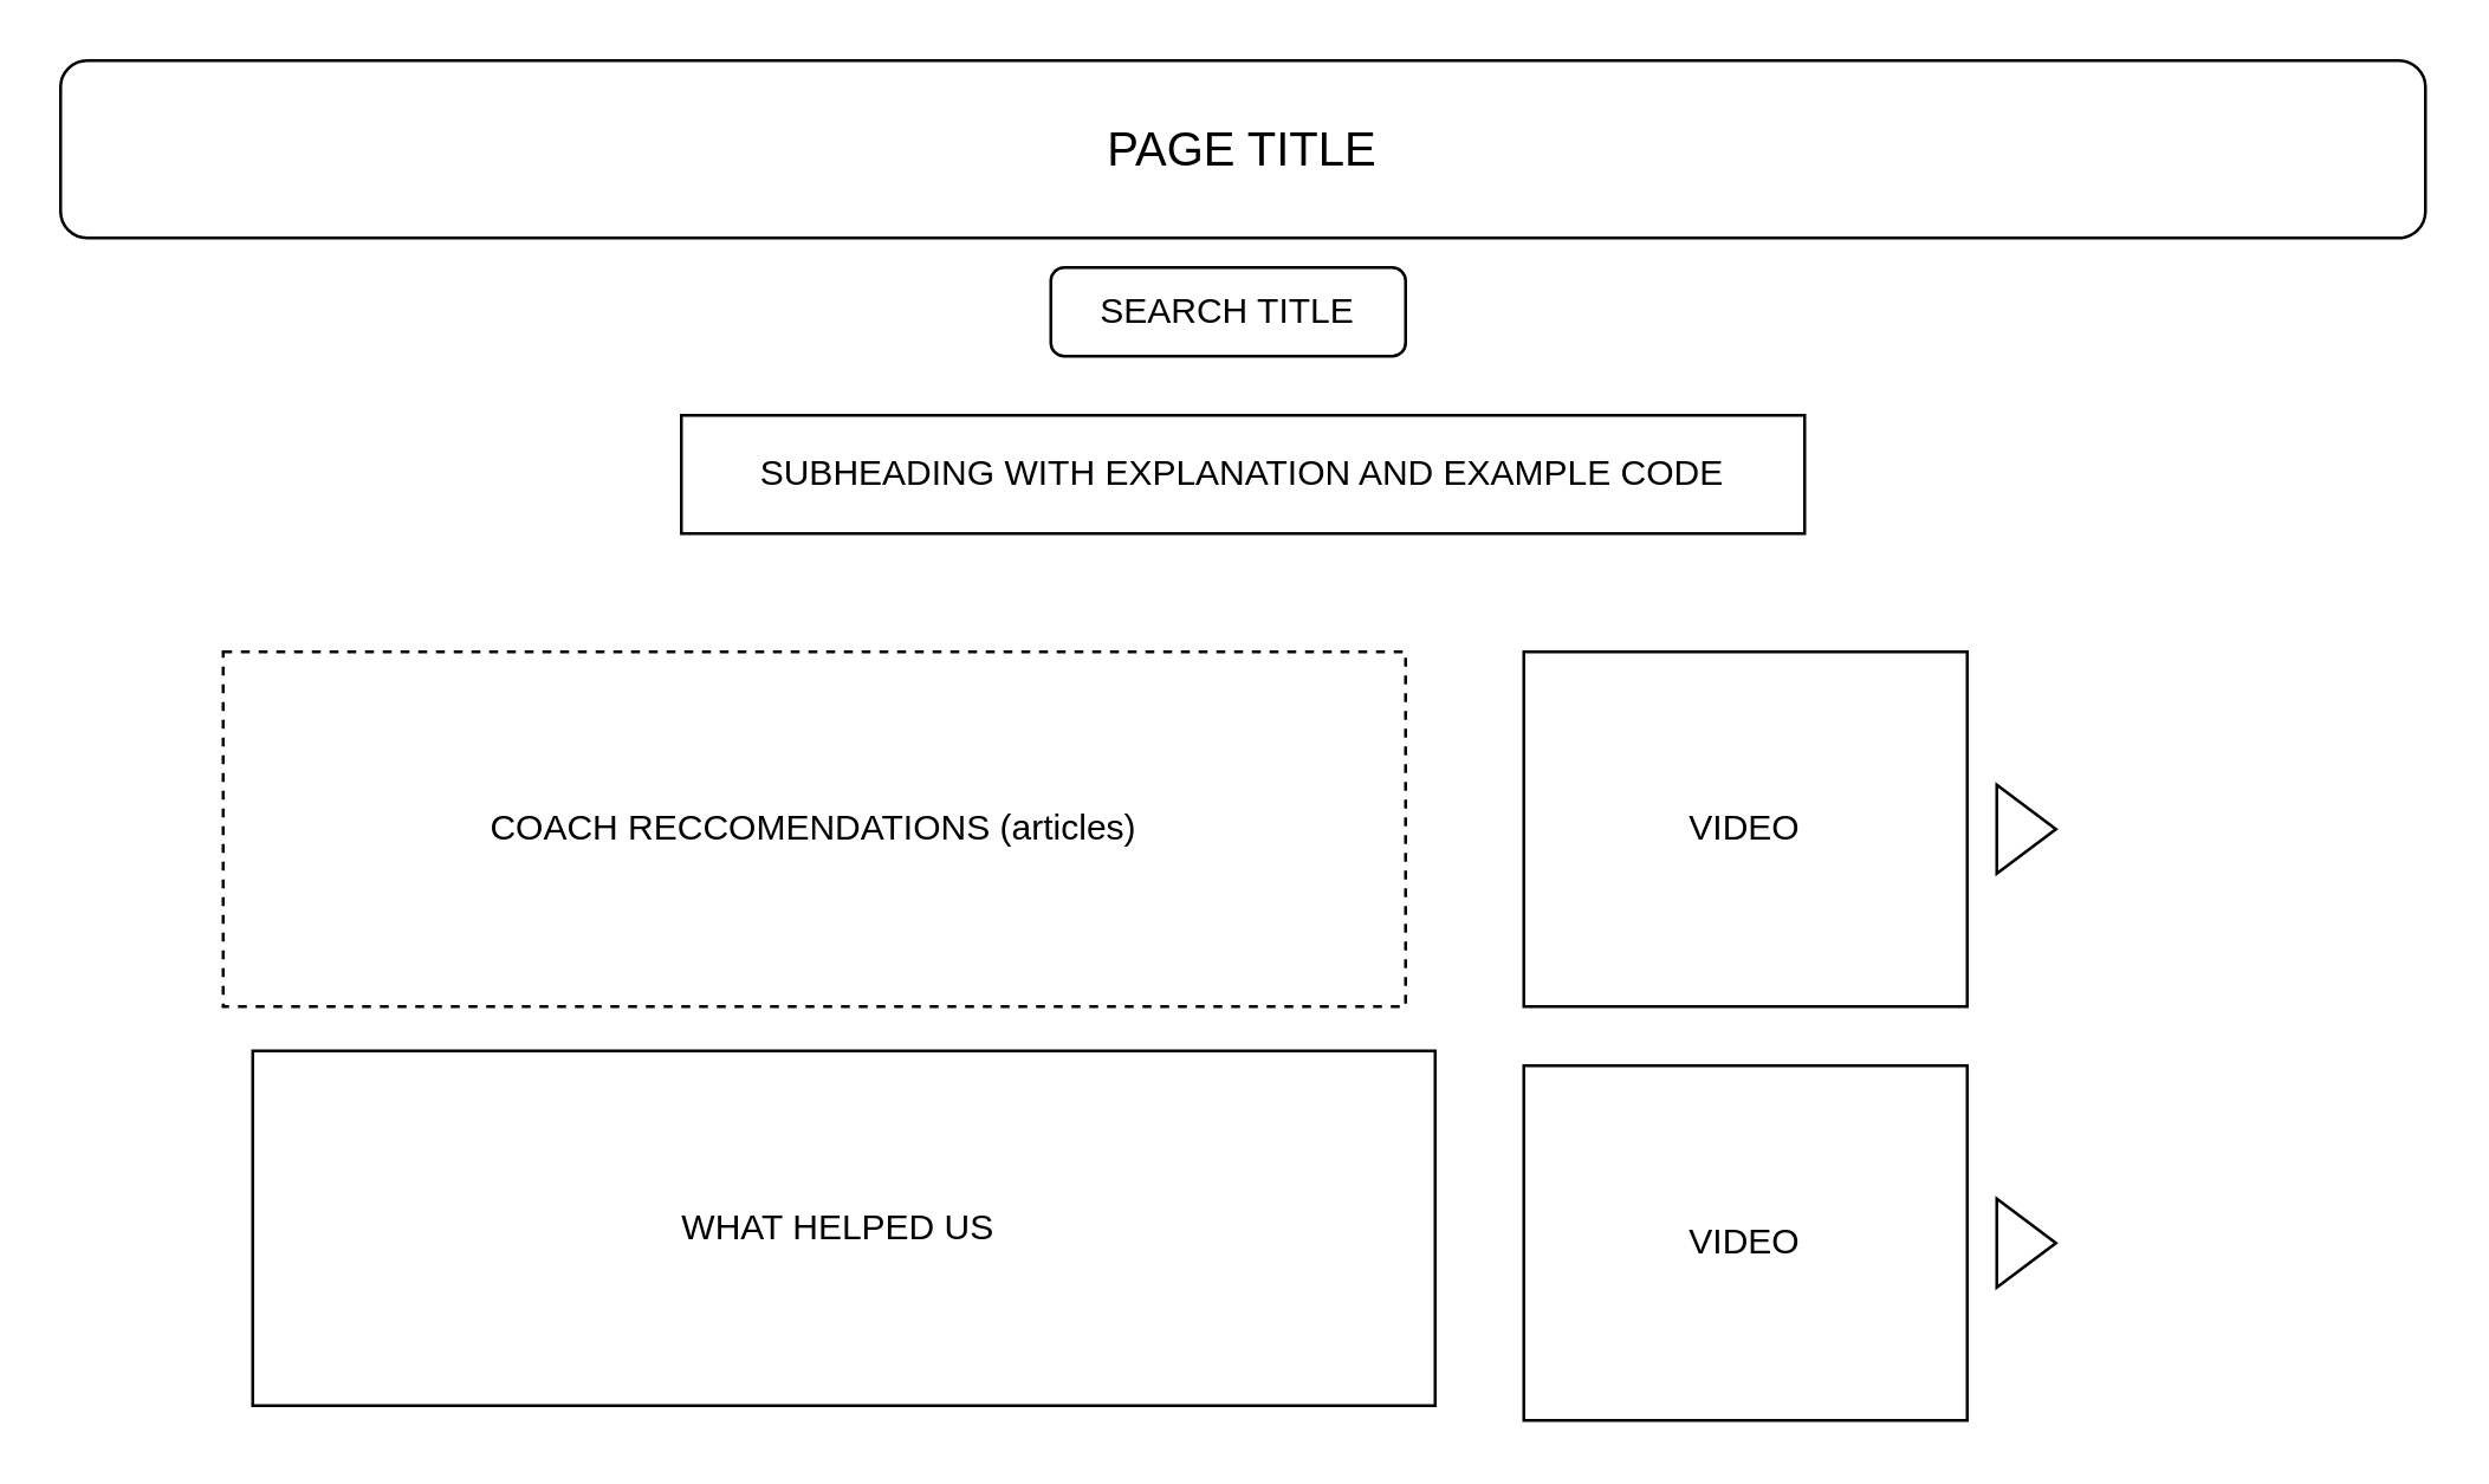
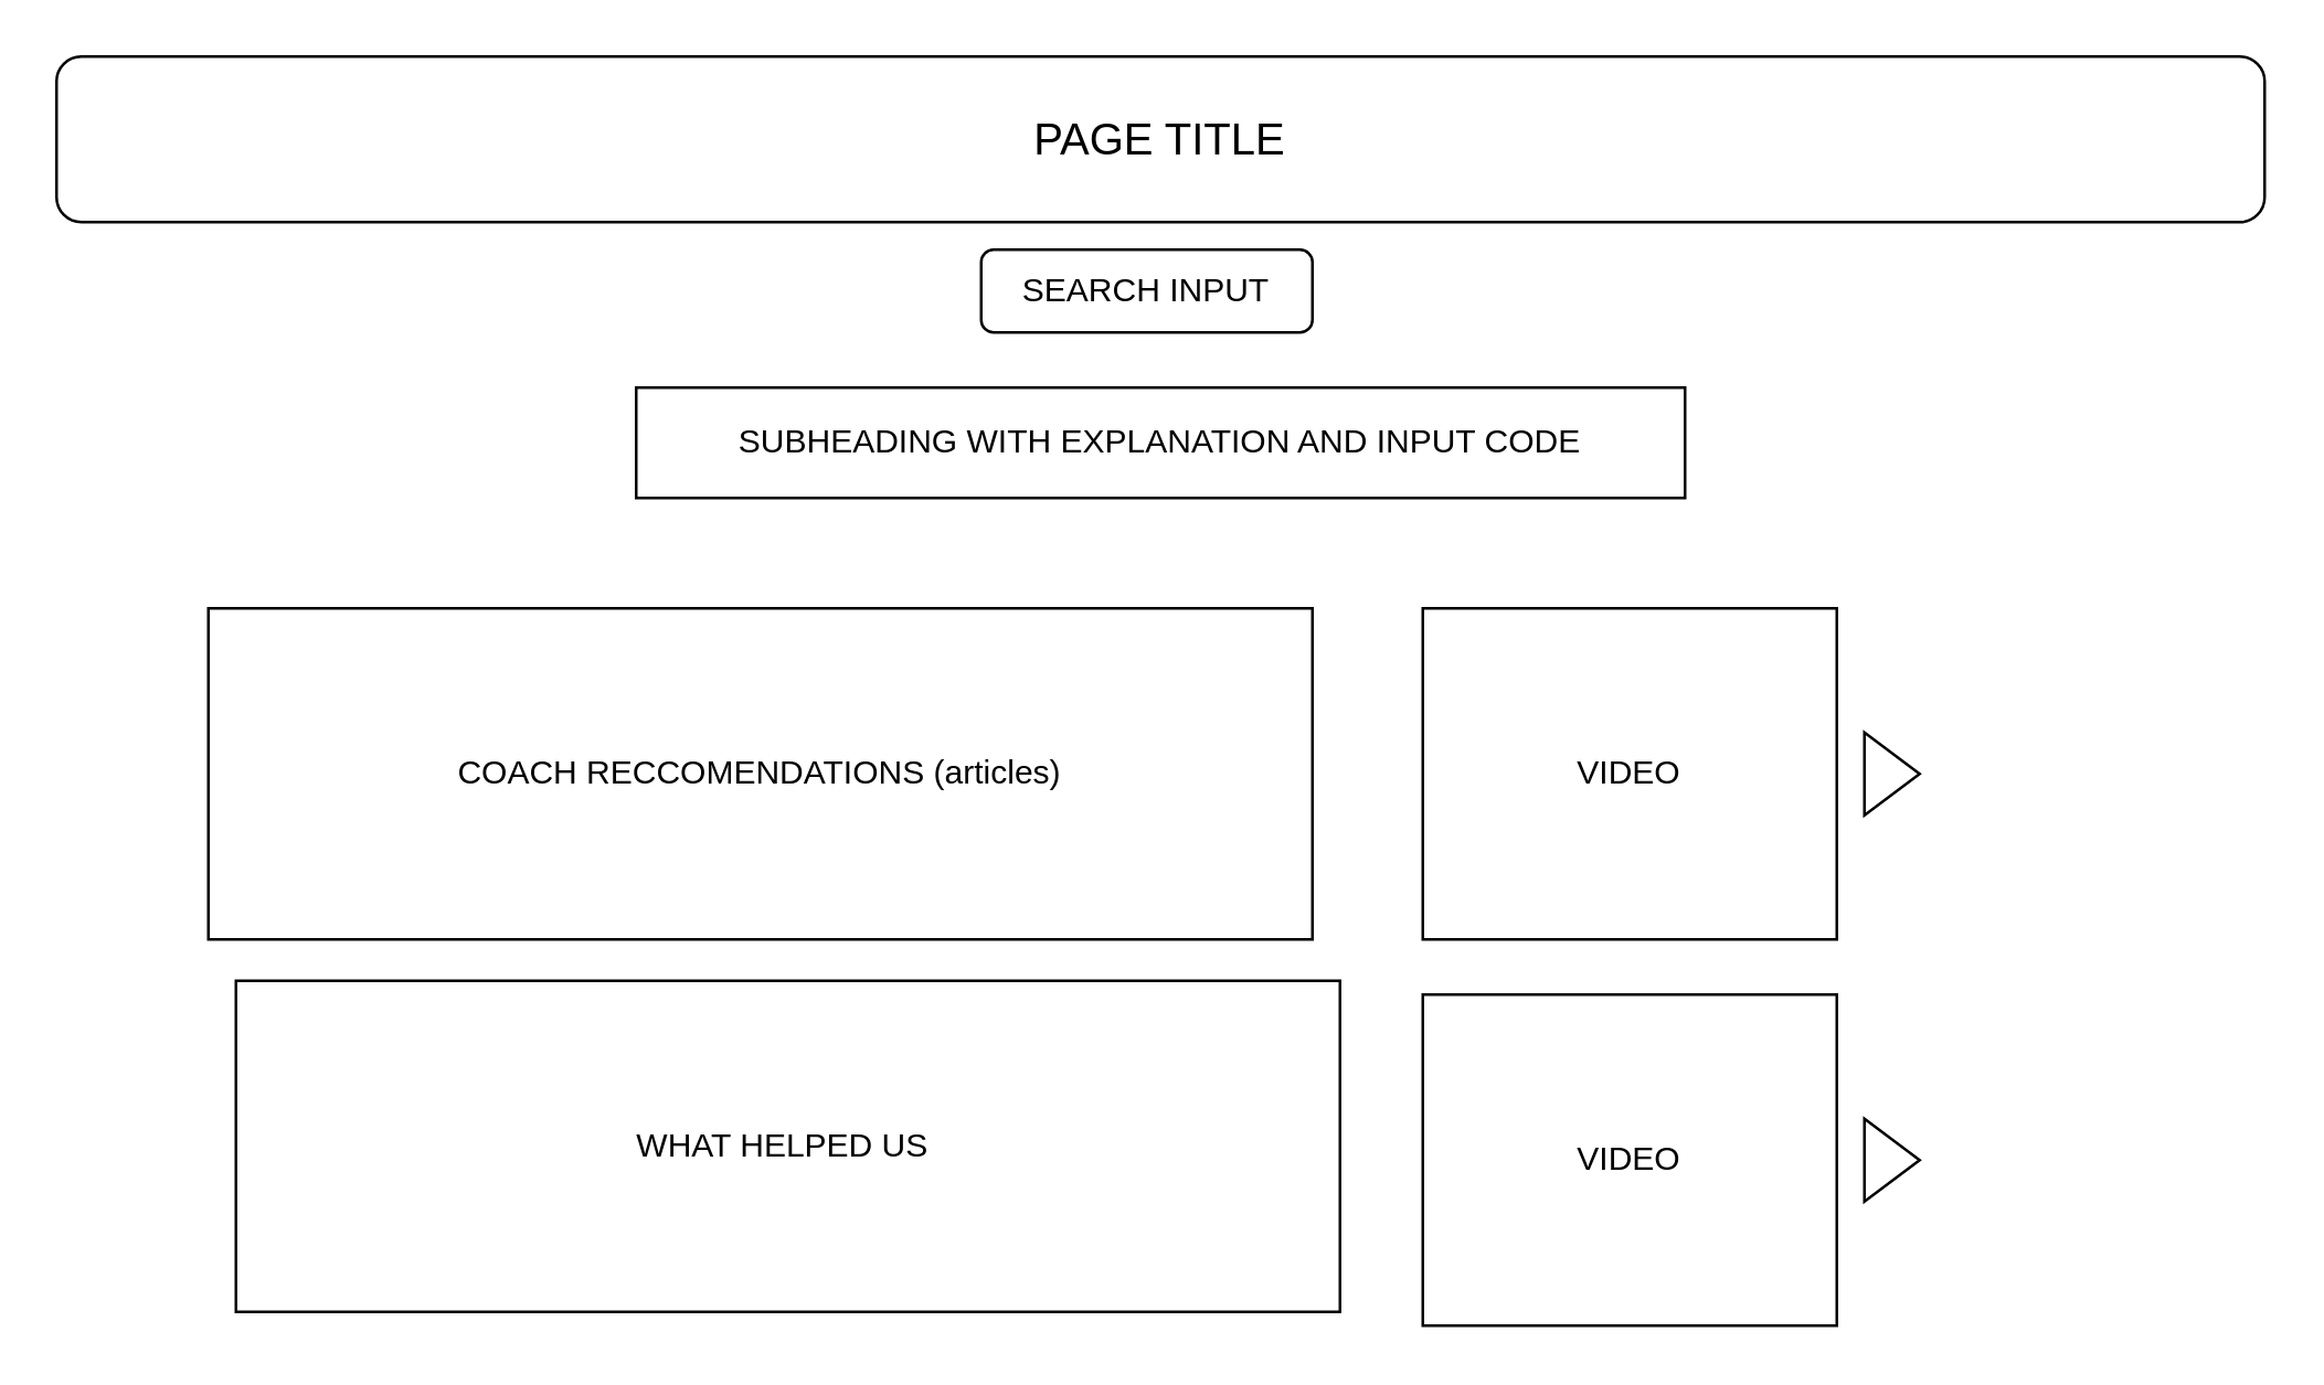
  <mxCell id="0" />
  <mxCell id="1" parent="0" />
  <mxCell id="2" value="&lt;font size=&quot;3&quot;&gt;PAGE TITLE&lt;/font&gt;" style="rounded=1;whiteSpace=wrap;html=1;" vertex="1" parent="1"><mxGeometry x="20" y="20" width="800" height="60" as="geometry" /></mxCell>
- <mxCell id="3" value="SEARCH TITLE" style="rounded=1;whiteSpace=wrap;html=1;" vertex="1" parent="1"><mxGeometry x="355" y="90" width="120" height="30" as="geometry" /></mxCell>
- <mxCell id="4" value="COACH RECCOMENDATIONS (articles)&lt;br&gt;" style="rounded=0;whiteSpace=wrap;html=1;dashed=1;" vertex="1" parent="1"><mxGeometry x="75" y="220" width="400" height="120" as="geometry" /></mxCell>
+ <mxCell id="3" value="SEARCH INPUT" style="rounded=1;whiteSpace=wrap;html=1;" vertex="1" parent="1"><mxGeometry x="355" y="90" width="120" height="30" as="geometry" /></mxCell>
+ <mxCell id="4" value="COACH RECCOMENDATIONS (articles)&lt;br&gt;" style="rounded=0;whiteSpace=wrap;html=1;" vertex="1" parent="1"><mxGeometry x="75" y="220" width="400" height="120" as="geometry" /></mxCell>
  <mxCell id="5" value="WHAT HELPED US&amp;nbsp;" style="rounded=0;whiteSpace=wrap;html=1;" vertex="1" parent="1"><mxGeometry x="85" y="355" width="400" height="120" as="geometry" /></mxCell>
  <mxCell id="6" value="VIDEO" style="rounded=0;whiteSpace=wrap;html=1;" vertex="1" parent="1"><mxGeometry x="515" y="220" width="150" height="120" as="geometry" /></mxCell>
- <mxCell id="7" value="SUBHEADING WITH EXPLANATION AND EXAMPLE CODE" style="rounded=0;whiteSpace=wrap;html=1;" vertex="1" parent="1"><mxGeometry x="230" y="140" width="380" height="40" as="geometry" /></mxCell>
+ <mxCell id="7" value="SUBHEADING WITH EXPLANATION AND INPUT CODE" style="rounded=0;whiteSpace=wrap;html=1;" vertex="1" parent="1"><mxGeometry x="230" y="140" width="380" height="40" as="geometry" /></mxCell>
  <mxCell id="8" value="VIDEO" style="rounded=0;whiteSpace=wrap;html=1;" vertex="1" parent="1"><mxGeometry x="515" y="360" width="150" height="120" as="geometry" /></mxCell>
  <mxCell id="9" value="" style="triangle;whiteSpace=wrap;html=1;fontSize=24;" vertex="1" parent="1"><mxGeometry x="675" y="265" width="20" height="30" as="geometry" /></mxCell>
  <mxCell id="10" value="" style="triangle;whiteSpace=wrap;html=1;fontSize=24;" vertex="1" parent="1"><mxGeometry x="675" y="405" width="20" height="30" as="geometry" /></mxCell>
